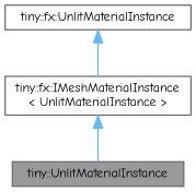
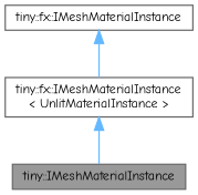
  digraph {
    fontname="Comic Neue"
    node [color=gray40 fillcolor=white fontname="Comic Neue" fontsize=10 shape=box style=filled]
    edge [color=steelblue1 dir=back fontname="Comic Neue" fontsize=10 labelfontname=Helvetica labelfontsize=10 style=solid]
-   n1 [fillcolor=grey60 fontcolor=black height=0.2 label="tiny::UnlitMaterialInstance" width=0.4]
+   n1 [fillcolor=grey60 fontcolor=black height=0.2 label="tiny::IMeshMaterialInstance" width=0.4]
    n2 [height=0.2 label="tiny::fx::IMeshMaterialInstance\l\< UnlitMaterialInstance \>" width=0.4]
-   n3 [height=0.2 label="tiny::fx::UnlitMaterialInstance" width=0.4]
+   n3 [height=0.2 label="tiny::fx::IMeshMaterialInstance" width=0.4]
    n2 -> n1
    n3 -> n2
  }
